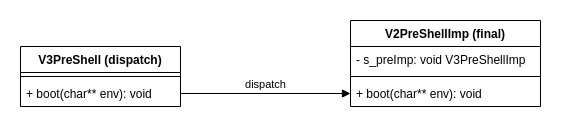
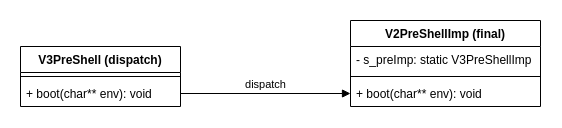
  <mxCell id="0" />
  <mxCell id="1" parent="0" />
  <mxCell id="2" value="V3PreShell (dispatch)" style="swimlane;fontStyle=1;align=center;verticalAlign=top;childLayout=stackLayout;horizontal=1;startSize=26;horizontalStack=0;resizeParent=1;resizeParentMax=0;resizeLast=0;collapsible=1;marginBottom=0;" vertex="1" parent="1"><mxGeometry x="20" y="46" width="160" height="60" as="geometry" /></mxCell>
  <mxCell id="3" value="" style="line;strokeWidth=1;fillColor=none;align=left;verticalAlign=middle;spacingTop=-1;spacingLeft=3;spacingRight=3;rotatable=0;labelPosition=right;points=[];portConstraint=eastwest;" vertex="1" parent="2"><mxGeometry y="26" width="160" height="8" as="geometry" /></mxCell>
  <mxCell id="4" value="+ boot(char** env): void" style="text;strokeColor=none;fillColor=none;align=left;verticalAlign=top;spacingLeft=4;spacingRight=4;overflow=hidden;rotatable=0;points=[[0,0.5],[1,0.5]];portConstraint=eastwest;" vertex="1" parent="2"><mxGeometry y="34" width="160" height="26" as="geometry" /></mxCell>
  <mxCell id="5" value="V2PreShellImp (final)" style="swimlane;fontStyle=1;align=center;verticalAlign=top;childLayout=stackLayout;horizontal=1;startSize=26;horizontalStack=0;resizeParent=1;resizeParentMax=0;resizeLast=0;collapsible=1;marginBottom=0;" vertex="1" parent="1"><mxGeometry x="350" y="20" width="190" height="86" as="geometry" /></mxCell>
- <mxCell id="6" value="- s_preImp: void V3PreShellImp" style="text;strokeColor=none;fillColor=none;align=left;verticalAlign=top;spacingLeft=4;spacingRight=4;overflow=hidden;rotatable=0;points=[[0,0.5],[1,0.5]];portConstraint=eastwest;" vertex="1" parent="5"><mxGeometry y="26" width="190" height="26" as="geometry" /></mxCell>
+ <mxCell id="6" value="- s_preImp: static V3PreShellImp" style="text;strokeColor=none;fillColor=none;align=left;verticalAlign=top;spacingLeft=4;spacingRight=4;overflow=hidden;rotatable=0;points=[[0,0.5],[1,0.5]];portConstraint=eastwest;" vertex="1" parent="5"><mxGeometry y="26" width="190" height="26" as="geometry" /></mxCell>
  <mxCell id="7" value="" style="line;strokeWidth=1;fillColor=none;align=left;verticalAlign=middle;spacingTop=-1;spacingLeft=3;spacingRight=3;rotatable=0;labelPosition=right;points=[];portConstraint=eastwest;" vertex="1" parent="5"><mxGeometry y="52" width="190" height="8" as="geometry" /></mxCell>
  <mxCell id="8" value="+ boot(char** env): void" style="text;strokeColor=none;fillColor=none;align=left;verticalAlign=top;spacingLeft=4;spacingRight=4;overflow=hidden;rotatable=0;points=[[0,0.5],[1,0.5]];portConstraint=eastwest;" vertex="1" parent="5"><mxGeometry y="60" width="190" height="26" as="geometry" /></mxCell>
  <mxCell id="9" value="dispatch" style="html=1;verticalAlign=bottom;endArrow=block;" edge="1" parent="1" source="4" target="8"><mxGeometry width="80" relative="1" as="geometry"><mxPoint x="170" y="185" as="sourcePoint" /><mxPoint x="250" y="185" as="targetPoint" /></mxGeometry></mxCell>
